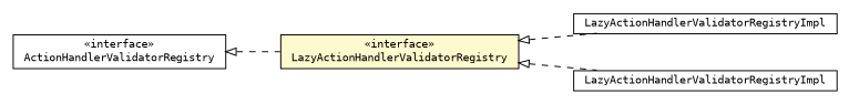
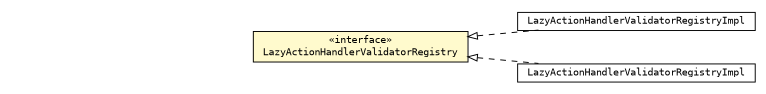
  digraph {
    nodesep=0.25
    rankdir=LR
    ranksep=0.5
    fontname="DejaVu Sans Mono"
    node [fontcolor=black fontname="DejaVu Sans Mono" fontsize=10.0 shape=plaintext]
    edge [arrowtail=empty dir=back fontname="DejaVu Sans Mono" fontsize=10 headport=p labelfontname=arial labelfontsize=10 style=dashed tailport=p]
    n1 [label=<<table title="com.gwtplatform.dispatch.rpc.server.actionhandlervalidator.LazyActionHandlerValidatorRegistry" border="0" cellborder="1" cellspacing="0" cellpadding="2" port="p" bgcolor="lemonChiffon" href="./LazyActionHandlerValidatorRegistry.html"> 		<tr><td><table border="0" cellspacing="0" cellpadding="1"> <tr><td align="center" balign="center"> &#171;interface&#187; </td></tr> <tr><td align="center" balign="center"> LazyActionHandlerValidatorRegistry </td></tr> 		</table></td></tr> 		</table>>]
    n2 [label=<<table title="com.gwtplatform.dispatch.rpc.server.guice.actionhandlervalidator.LazyActionHandlerValidatorRegistryImpl" border="0" cellborder="1" cellspacing="0" cellpadding="2" port="p" href="../guice/actionhandlervalidator/LazyActionHandlerValidatorRegistryImpl.html"> 		<tr><td><table border="0" cellspacing="0" cellpadding="1"> <tr><td align="center" balign="center"> LazyActionHandlerValidatorRegistryImpl </td></tr> 		</table></td></tr> 		</table>>]
    n3 [label=<<table title="com.gwtplatform.dispatch.rpc.server.spring.actionhandlervalidator.LazyActionHandlerValidatorRegistryImpl" border="0" cellborder="1" cellspacing="0" cellpadding="2" port="p" href="../spring/actionhandlervalidator/LazyActionHandlerValidatorRegistryImpl.html"> 		<tr><td><table border="0" cellspacing="0" cellpadding="1"> <tr><td align="center" balign="center"> LazyActionHandlerValidatorRegistryImpl </td></tr> 		</table></td></tr> 		</table>>]
-   n4 [label=<<table title="com.gwtplatform.dispatch.rpc.server.actionhandlervalidator.ActionHandlerValidatorRegistry" border="0" cellborder="1" cellspacing="0" cellpadding="2" port="p" href="./ActionHandlerValidatorRegistry.html"> 		<tr><td><table border="0" cellspacing="0" cellpadding="1"> <tr><td align="center" balign="center"> &#171;interface&#187; </td></tr> <tr><td align="center" balign="center"> ActionHandlerValidatorRegistry </td></tr> 		</table></td></tr> 		</table>>]
    n1 -> n2
    n1 -> n3
-   n4 -> n1
  }
